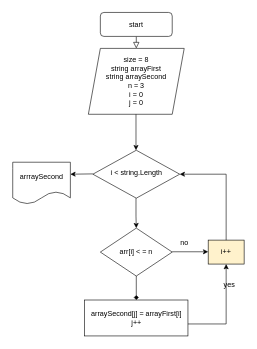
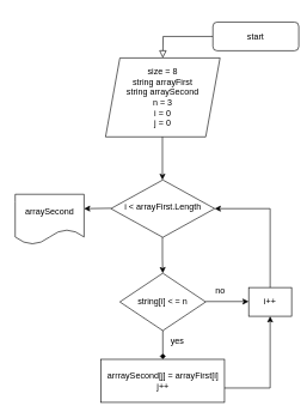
  <mxCell id="0" />
  <mxCell id="1" parent="0" />
  <mxCell id="2" value="" style="rounded=0;html=1;jettySize=auto;orthogonalLoop=1;fontSize=11;endArrow=block;endFill=0;endSize=8;strokeWidth=1;shadow=0;labelBackgroundColor=none;edgeStyle=orthogonalEdgeStyle;" parent="1" source="3" edge="1"><mxGeometry relative="1" as="geometry"><mxPoint x="227" y="80" as="targetPoint" /></mxGeometry></mxCell>
- <mxCell id="3" value="start" style="rounded=1;whiteSpace=wrap;html=1;fontSize=12;glass=0;strokeWidth=1;shadow=0;" parent="1" vertex="1"><mxGeometry x="167" y="20" width="120" height="40" as="geometry" /></mxCell>
- <mxCell id="4" value="i &amp;lt; string.Length" style="rhombus;whiteSpace=wrap;html=1;shadow=0;fontFamily=Helvetica;fontSize=12;align=center;strokeWidth=1;spacing=6;spacingTop=-4;" parent="1" vertex="1"><mxGeometry x="154.5" y="250" width="145" height="80" as="geometry" /></mxCell>
+ <mxCell id="3" value="start" style="rounded=1;whiteSpace=wrap;html=1;fontSize=12;glass=0;strokeWidth=1;shadow=0;" parent="1" vertex="1"><mxGeometry x="297" y="30" width="120" height="40" as="geometry" /></mxCell>
+ <mxCell id="4" value="i &amp;lt; arrayFirst.Length" style="rhombus;whiteSpace=wrap;html=1;shadow=0;fontFamily=Helvetica;fontSize=12;align=center;strokeWidth=1;spacing=6;spacingTop=-4;" parent="1" vertex="1"><mxGeometry x="154.5" y="250" width="145" height="80" as="geometry" /></mxCell>
  <mxCell id="5" value="size = 8&lt;br&gt;string arrayFirst&lt;br&gt;string arraySecond&lt;br&gt;n = 3&lt;br&gt;i = 0&lt;br&gt;j = 0" style="shape=parallelogram;perimeter=parallelogramPerimeter;whiteSpace=wrap;html=1;fixedSize=1;" vertex="1" parent="1"><mxGeometry x="147" y="80" width="160" height="110" as="geometry" /></mxCell>
  <mxCell id="6" value="" style="endArrow=classic;html=1;rounded=0;" edge="1" parent="1"><mxGeometry width="50" height="50" relative="1" as="geometry"><mxPoint x="226.5" y="190" as="sourcePoint" /><mxPoint x="226.5" y="250" as="targetPoint" /></mxGeometry></mxCell>
  <mxCell id="7" value="" style="endArrow=classic;html=1;rounded=0;" edge="1" parent="1"><mxGeometry width="50" height="50" relative="1" as="geometry"><mxPoint x="226.5" y="330" as="sourcePoint" /><mxPoint x="227" y="380" as="targetPoint" /><Array as="points"><mxPoint x="226.5" y="360" /></Array></mxGeometry></mxCell>
- <mxCell id="8" value="arr[i] &amp;lt; = n" style="rhombus;whiteSpace=wrap;html=1;" vertex="1" parent="1"><mxGeometry x="167" y="380" width="120" height="80" as="geometry" /></mxCell>
+ <mxCell id="8" value="string[i] &amp;lt; = n" style="rhombus;whiteSpace=wrap;html=1;" vertex="1" parent="1"><mxGeometry x="167" y="380" width="120" height="80" as="geometry" /></mxCell>
  <mxCell id="9" value="" style="endArrow=diamond;html=1;rounded=0;" edge="1" parent="1" source="8" target="10"><mxGeometry width="50" height="50" relative="1" as="geometry"><mxPoint x="337" y="470" as="sourcePoint" /><mxPoint x="447" y="380" as="targetPoint" /></mxGeometry></mxCell>
- <mxCell id="10" value="arraySecond[j] = arrayFirst[i]&lt;br&gt;j++" style="rounded=0;whiteSpace=wrap;html=1;" vertex="1" parent="1"><mxGeometry x="140.75" y="500" width="172.5" height="60" as="geometry" /></mxCell>
- <mxCell id="11" value="yes" style="text;html=1;align=center;verticalAlign=middle;resizable=0;points=[];autosize=1;strokeColor=none;fillColor=none;" vertex="1" parent="1"><mxGeometry x="362" y="460" width="40" height="30" as="geometry" /></mxCell>
+ <mxCell id="10" value="arrraySecond[j] = arrayFirst[i]&lt;br&gt;j++" style="rounded=0;whiteSpace=wrap;html=1;" vertex="1" parent="1"><mxGeometry x="140.75" y="500" width="172.5" height="60" as="geometry" /></mxCell>
+ <mxCell id="11" value="yes" style="text;html=1;align=center;verticalAlign=middle;resizable=0;points=[];autosize=1;strokeColor=none;fillColor=none;" vertex="1" parent="1"><mxGeometry x="227" y="460" width="40" height="30" as="geometry" /></mxCell>
  <mxCell id="12" value="" style="endArrow=classic;html=1;rounded=0;" edge="1" parent="1"><mxGeometry width="50" height="50" relative="1" as="geometry"><mxPoint x="287" y="419.5" as="sourcePoint" /><mxPoint x="347" y="419.5" as="targetPoint" /></mxGeometry></mxCell>
- <mxCell id="13" value="i++" style="rounded=0;whiteSpace=wrap;html=1;fillColor=#fff2cc;" vertex="1" parent="1"><mxGeometry x="347" y="400" width="60" height="40" as="geometry" /></mxCell>
+ <mxCell id="13" value="i++" style="rounded=0;whiteSpace=wrap;html=1;" vertex="1" parent="1"><mxGeometry x="347" y="400" width="60" height="40" as="geometry" /></mxCell>
  <mxCell id="14" value="no" style="text;html=1;align=center;verticalAlign=middle;resizable=0;points=[];autosize=1;strokeColor=none;fillColor=none;" vertex="1" parent="1"><mxGeometry x="287" y="390" width="40" height="30" as="geometry" /></mxCell>
  <mxCell id="15" value="" style="endArrow=classic;html=1;rounded=0;entryX=0.5;entryY=1;entryDx=0;entryDy=0;entryPerimeter=0;" edge="1" parent="1" target="13"><mxGeometry width="50" height="50" relative="1" as="geometry"><mxPoint x="313.25" y="540" as="sourcePoint" /><mxPoint x="377" y="450" as="targetPoint" /><Array as="points"><mxPoint x="377" y="540" /></Array></mxGeometry></mxCell>
  <mxCell id="16" value="" style="endArrow=classic;html=1;rounded=0;entryX=1;entryY=0.5;entryDx=0;entryDy=0;" edge="1" parent="1" target="4"><mxGeometry width="50" height="50" relative="1" as="geometry"><mxPoint x="377" y="400" as="sourcePoint" /><mxPoint x="307" y="290" as="targetPoint" /><Array as="points"><mxPoint x="377" y="290" /></Array></mxGeometry></mxCell>
- <mxCell id="17" value="arrraySecond" style="shape=document;whiteSpace=wrap;html=1;boundedLbl=1;" vertex="1" parent="1"><mxGeometry x="20.75" y="270" width="96.25" height="70" as="geometry" /></mxCell>
+ <mxCell id="17" value="arraySecond" style="shape=document;whiteSpace=wrap;html=1;boundedLbl=1;" vertex="1" parent="1"><mxGeometry x="20.75" y="270" width="96.25" height="70" as="geometry" /></mxCell>
  <mxCell id="18" value="" style="endArrow=classic;html=1;rounded=0;" edge="1" parent="1"><mxGeometry width="50" height="50" relative="1" as="geometry"><mxPoint x="154.5" y="289.5" as="sourcePoint" /><mxPoint x="117" y="290" as="targetPoint" /></mxGeometry></mxCell>
